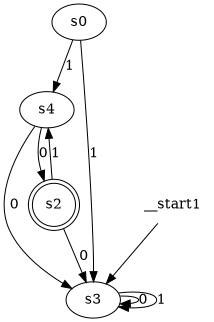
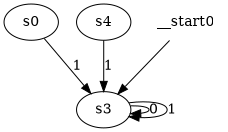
  digraph {
    n1 [label=s0]
    n2 [label=s4]
    n3 [label=s3]
-   n4 [label=s2 shape=doublecircle]
-   __start0 [shape=none label=__start1]
-   n1 -> n2 [label=1]
+   __start0 [shape=none]
    n1 -> n3 [label=1]
-   n2 -> n3 [label=0]
-   n2 -> n4 [label=0]
+   n2 -> n3 [label=1]
    n3 -> n3 [label=0]
    n3 -> n3 [label=1]
-   n4 -> n2 [label=1]
-   n4 -> n3 [label=0]
    __start0 -> n3
  }
